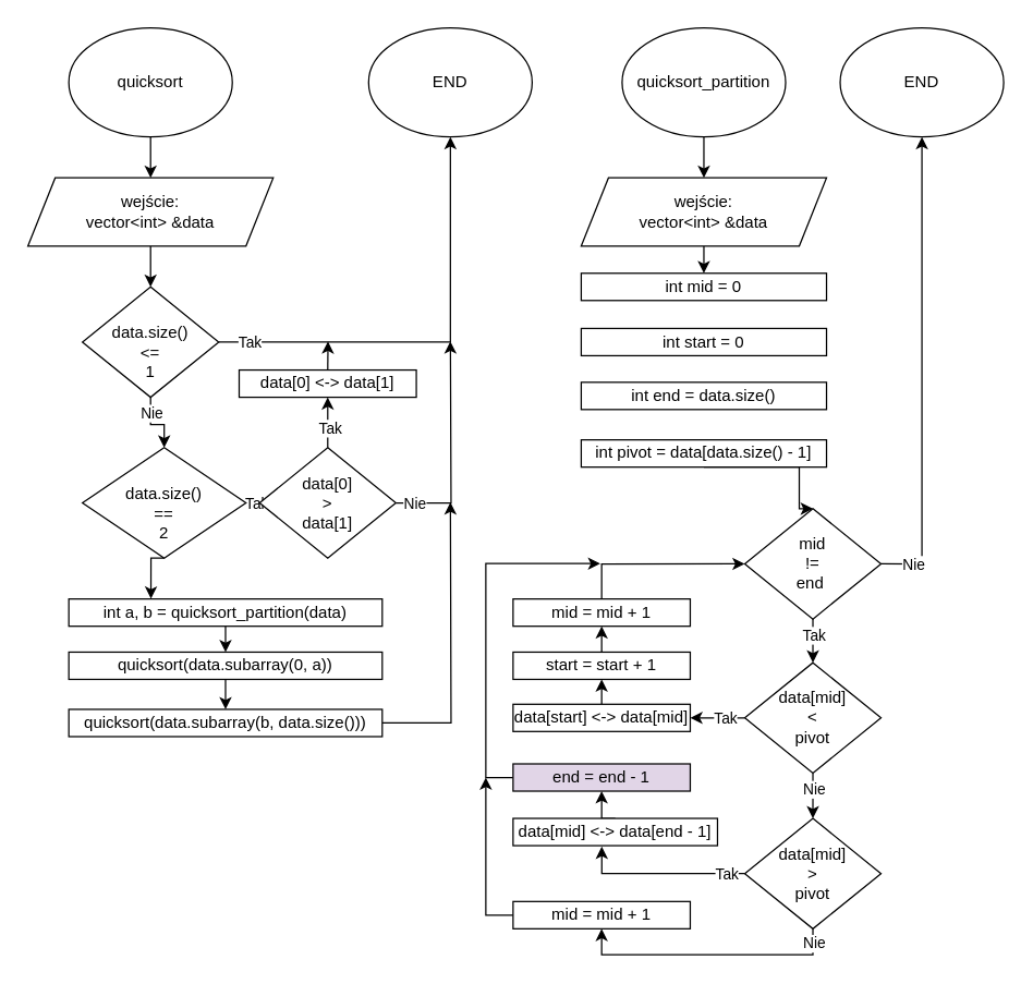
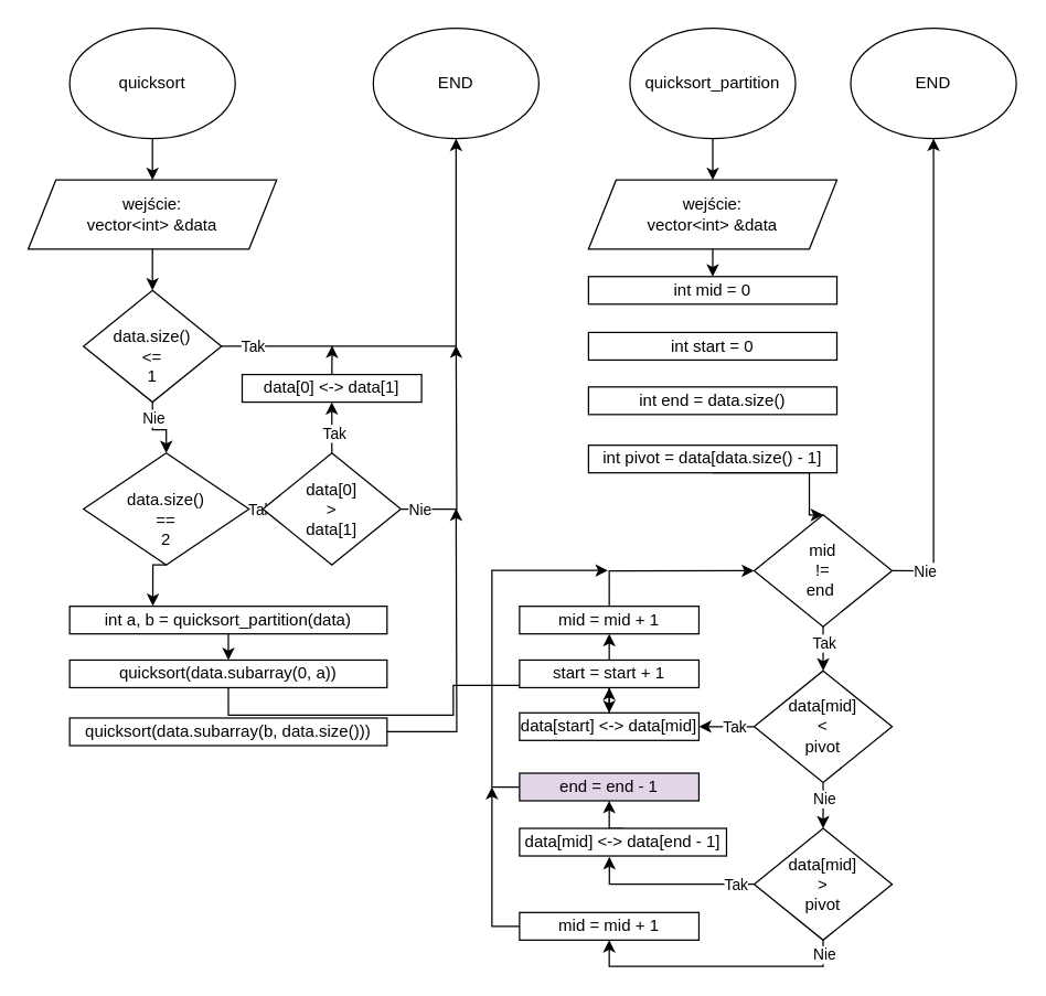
  <mxCell id="0" />
  <mxCell id="1" parent="0" />
  <mxCell id="2" style="edgeStyle=orthogonalEdgeStyle;rounded=0;orthogonalLoop=1;jettySize=auto;html=1;exitX=0.5;exitY=1;exitDx=0;exitDy=0;entryX=0.5;entryY=0;entryDx=0;entryDy=0;" parent="1" source="3" target="6" edge="1"><mxGeometry relative="1" as="geometry" /></mxCell>
  <mxCell id="3" value="quicksort" style="ellipse;whiteSpace=wrap;html=1;" parent="1" vertex="1"><mxGeometry x="50" y="20" width="120" height="80" as="geometry" /></mxCell>
  <mxCell id="4" value="END" style="ellipse;whiteSpace=wrap;html=1;" parent="1" vertex="1"><mxGeometry x="270" y="20" width="120" height="80" as="geometry" /></mxCell>
  <mxCell id="5" style="edgeStyle=orthogonalEdgeStyle;rounded=0;orthogonalLoop=1;jettySize=auto;html=1;exitX=0.5;exitY=1;exitDx=0;exitDy=0;entryX=0.5;entryY=0;entryDx=0;entryDy=0;" parent="1" source="6" target="11" edge="1"><mxGeometry relative="1" as="geometry" /></mxCell>
  <mxCell id="6" value="wejście:&lt;br&gt;vector&amp;lt;int&amp;gt; &amp;amp;data" style="shape=parallelogram;perimeter=parallelogramPerimeter;whiteSpace=wrap;html=1;fixedSize=1;" parent="1" vertex="1"><mxGeometry x="20" y="130" width="180" height="50" as="geometry" /></mxCell>
  <mxCell id="7" style="edgeStyle=orthogonalEdgeStyle;rounded=0;orthogonalLoop=1;jettySize=auto;html=1;exitX=1;exitY=0.5;exitDx=0;exitDy=0;entryX=0.5;entryY=1;entryDx=0;entryDy=0;" parent="1" source="11" target="4" edge="1"><mxGeometry relative="1" as="geometry" /></mxCell>
  <mxCell id="8" value="Tak" style="edgeLabel;html=1;align=center;verticalAlign=middle;resizable=0;points=[];" parent="7" vertex="1" connectable="0"><mxGeometry x="-0.861" y="6" relative="1" as="geometry"><mxPoint y="6" as="offset" /></mxGeometry></mxCell>
  <mxCell id="9" style="edgeStyle=orthogonalEdgeStyle;rounded=0;orthogonalLoop=1;jettySize=auto;html=1;entryX=0.5;entryY=0;entryDx=0;entryDy=0;" parent="1" source="11" target="15" edge="1"><mxGeometry relative="1" as="geometry" /></mxCell>
  <mxCell id="10" value="Nie" style="edgeLabel;html=1;align=center;verticalAlign=middle;resizable=0;points=[];" parent="9" vertex="1" connectable="0"><mxGeometry x="-0.358" y="-1" relative="1" as="geometry"><mxPoint x="1" y="-4" as="offset" /></mxGeometry></mxCell>
  <mxCell id="11" value="&amp;nbsp;&lt;br&gt;data.size()&lt;br&gt;&amp;lt;=&lt;br&gt;1" style="rhombus;whiteSpace=wrap;html=1;" parent="1" vertex="1"><mxGeometry x="60" y="210" width="100" height="81" as="geometry" /></mxCell>
  <mxCell id="12" style="edgeStyle=orthogonalEdgeStyle;rounded=0;orthogonalLoop=1;jettySize=auto;html=1;exitX=1;exitY=0.5;exitDx=0;exitDy=0;entryX=0;entryY=0.5;entryDx=0;entryDy=0;" parent="1" source="15" target="20" edge="1"><mxGeometry relative="1" as="geometry" /></mxCell>
  <mxCell id="13" value="Tak" style="edgeLabel;html=1;align=center;verticalAlign=middle;resizable=0;points=[];" parent="12" vertex="1" connectable="0"><mxGeometry x="-0.647" relative="1" as="geometry"><mxPoint x="5" as="offset" /></mxGeometry></mxCell>
  <mxCell id="14" style="edgeStyle=orthogonalEdgeStyle;rounded=0;orthogonalLoop=1;jettySize=auto;html=1;exitX=0.5;exitY=1;exitDx=0;exitDy=0;entryX=0.262;entryY=-0.01;entryDx=0;entryDy=0;entryPerimeter=0;" parent="1" source="15" target="24" edge="1"><mxGeometry relative="1" as="geometry"><mxPoint x="113" y="409" as="sourcePoint" /><mxPoint x="110.5" y="439" as="targetPoint" /><Array as="points"><mxPoint x="110" y="409" /></Array></mxGeometry></mxCell>
  <mxCell id="15" value="&amp;nbsp;&lt;br&gt;data.size()&lt;br&gt;==&lt;br&gt;2" style="rhombus;whiteSpace=wrap;html=1;" parent="1" vertex="1"><mxGeometry x="60" y="328" width="120" height="81" as="geometry" /></mxCell>
  <mxCell id="16" style="edgeStyle=orthogonalEdgeStyle;rounded=0;orthogonalLoop=1;jettySize=auto;html=1;exitX=1;exitY=0.5;exitDx=0;exitDy=0;" parent="1" source="20" edge="1"><mxGeometry relative="1" as="geometry"><mxPoint x="330" y="250" as="targetPoint" /></mxGeometry></mxCell>
  <mxCell id="17" value="Nie" style="edgeLabel;html=1;align=center;verticalAlign=middle;resizable=0;points=[];" parent="16" vertex="1" connectable="0"><mxGeometry x="-0.931" y="1" relative="1" as="geometry"><mxPoint x="8" y="1" as="offset" /></mxGeometry></mxCell>
  <mxCell id="18" style="edgeStyle=orthogonalEdgeStyle;rounded=0;orthogonalLoop=1;jettySize=auto;html=1;exitX=0.5;exitY=0;exitDx=0;exitDy=0;entryX=0.5;entryY=1;entryDx=0;entryDy=0;" parent="1" source="20" target="22" edge="1"><mxGeometry relative="1" as="geometry" /></mxCell>
  <mxCell id="19" value="Tak" style="edgeLabel;html=1;align=center;verticalAlign=middle;resizable=0;points=[];" parent="18" vertex="1" connectable="0"><mxGeometry x="-0.211" y="-1" relative="1" as="geometry"><mxPoint as="offset" /></mxGeometry></mxCell>
  <mxCell id="20" value="data[0]&lt;br&gt;&amp;gt;&lt;br&gt;data[1]" style="rhombus;whiteSpace=wrap;html=1;" parent="1" vertex="1"><mxGeometry x="190" y="328" width="100" height="81" as="geometry" /></mxCell>
  <mxCell id="21" style="edgeStyle=orthogonalEdgeStyle;rounded=0;orthogonalLoop=1;jettySize=auto;html=1;exitX=0.5;exitY=0;exitDx=0;exitDy=0;" parent="1" source="22" edge="1"><mxGeometry relative="1" as="geometry"><mxPoint x="240.2" y="250" as="targetPoint" /></mxGeometry></mxCell>
  <mxCell id="22" value="data[0] &amp;lt;-&amp;gt; data[1]" style="whiteSpace=wrap;html=1;" parent="1" vertex="1"><mxGeometry x="175" y="271" width="130" height="20" as="geometry" /></mxCell>
  <mxCell id="23" style="edgeStyle=orthogonalEdgeStyle;rounded=0;orthogonalLoop=1;jettySize=auto;html=1;exitX=0.5;exitY=1;exitDx=0;exitDy=0;entryX=0.5;entryY=0;entryDx=0;entryDy=0;" parent="1" source="24" target="26" edge="1"><mxGeometry relative="1" as="geometry" /></mxCell>
  <mxCell id="24" value="int a, b = quicksort_partition(data)" style="whiteSpace=wrap;html=1;" parent="1" vertex="1"><mxGeometry x="50" y="439" width="230" height="20" as="geometry" /></mxCell>
- <mxCell id="25" style="edgeStyle=orthogonalEdgeStyle;rounded=0;orthogonalLoop=1;jettySize=auto;html=1;exitX=0.5;exitY=1;exitDx=0;exitDy=0;entryX=0.5;entryY=0;entryDx=0;entryDy=0;" parent="1" source="26" target="28" edge="1"><mxGeometry relative="1" as="geometry" /></mxCell>
+ <mxCell id="25" style="edgeStyle=orthogonalEdgeStyle;rounded=0;orthogonalLoop=1;jettySize=auto;html=1;exitX=0.5;exitY=1;exitDx=0;exitDy=0;" parent="1" source="26" target="48" edge="1"><mxGeometry relative="1" as="geometry" /></mxCell>
  <mxCell id="26" value="quicksort(data.subarray(0, a))" style="whiteSpace=wrap;html=1;" parent="1" vertex="1"><mxGeometry x="50" y="478" width="230" height="20" as="geometry" /></mxCell>
  <mxCell id="27" style="edgeStyle=orthogonalEdgeStyle;rounded=0;orthogonalLoop=1;jettySize=auto;html=1;exitX=1;exitY=0.5;exitDx=0;exitDy=0;" parent="1" source="28" edge="1"><mxGeometry relative="1" as="geometry"><mxPoint x="330" y="368" as="targetPoint" /><mxPoint x="280" y="528" as="sourcePoint" /></mxGeometry></mxCell>
  <mxCell id="28" value="quicksort(data.subarray(b, data.size()))" style="whiteSpace=wrap;html=1;" parent="1" vertex="1"><mxGeometry x="50" y="520" width="230" height="20" as="geometry" /></mxCell>
  <mxCell id="29" style="edgeStyle=orthogonalEdgeStyle;rounded=0;orthogonalLoop=1;jettySize=auto;html=1;entryX=0.5;entryY=0;entryDx=0;entryDy=0;" parent="1" source="30" target="32" edge="1"><mxGeometry relative="1" as="geometry" /></mxCell>
  <mxCell id="30" value="quicksort_partition" style="ellipse;whiteSpace=wrap;html=1;" parent="1" vertex="1"><mxGeometry x="456" y="20" width="120" height="80" as="geometry" /></mxCell>
  <mxCell id="31" style="edgeStyle=orthogonalEdgeStyle;rounded=0;orthogonalLoop=1;jettySize=auto;html=1;exitX=0.5;exitY=1;exitDx=0;exitDy=0;entryX=0.5;entryY=0;entryDx=0;entryDy=0;" parent="1" source="32" target="33" edge="1"><mxGeometry relative="1" as="geometry" /></mxCell>
  <mxCell id="32" value="wejście:&lt;br&gt;vector&amp;lt;int&amp;gt; &amp;amp;data" style="shape=parallelogram;perimeter=parallelogramPerimeter;whiteSpace=wrap;html=1;fixedSize=1;" parent="1" vertex="1"><mxGeometry x="426" y="130" width="180" height="50" as="geometry" /></mxCell>
  <mxCell id="33" value="int mid = 0" style="whiteSpace=wrap;html=1;" parent="1" vertex="1"><mxGeometry x="426" y="200" width="180" height="20" as="geometry" /></mxCell>
  <mxCell id="34" style="edgeStyle=orthogonalEdgeStyle;rounded=0;orthogonalLoop=1;jettySize=auto;html=1;exitX=0.5;exitY=1;exitDx=0;exitDy=0;entryX=0.5;entryY=0;entryDx=0;entryDy=0;" parent="1" source="35" target="40" edge="1"><mxGeometry relative="1" as="geometry"><Array as="points"><mxPoint x="586" y="342.75" /></Array></mxGeometry></mxCell>
  <mxCell id="35" value="int pivot = data[data.size() - 1]" style="whiteSpace=wrap;html=1;" parent="1" vertex="1"><mxGeometry x="426" y="322.25" width="180" height="20" as="geometry" /></mxCell>
  <mxCell id="36" style="edgeStyle=orthogonalEdgeStyle;rounded=0;orthogonalLoop=1;jettySize=auto;html=1;entryX=0.5;entryY=1;entryDx=0;entryDy=0;exitX=1;exitY=0.5;exitDx=0;exitDy=0;" parent="1" source="40" target="41" edge="1"><mxGeometry relative="1" as="geometry" /></mxCell>
  <mxCell id="37" value="Nie" style="edgeLabel;html=1;align=center;verticalAlign=middle;resizable=0;points=[];" parent="36" vertex="1" connectable="0"><mxGeometry x="-0.924" y="3" relative="1" as="geometry"><mxPoint x="10" y="3" as="offset" /></mxGeometry></mxCell>
  <mxCell id="38" style="edgeStyle=orthogonalEdgeStyle;rounded=0;orthogonalLoop=1;jettySize=auto;html=1;exitX=0.5;exitY=1;exitDx=0;exitDy=0;entryX=0.5;entryY=0;entryDx=0;entryDy=0;" parent="1" source="40" target="46" edge="1"><mxGeometry relative="1" as="geometry" /></mxCell>
  <mxCell id="39" value="Tak" style="edgeLabel;html=1;align=center;verticalAlign=middle;resizable=0;points=[];" parent="38" vertex="1" connectable="0"><mxGeometry x="-0.267" relative="1" as="geometry"><mxPoint as="offset" /></mxGeometry></mxCell>
  <mxCell id="40" value="mid&lt;br&gt;!=&lt;br&gt;end&amp;nbsp;" style="rhombus;whiteSpace=wrap;html=1;" parent="1" vertex="1"><mxGeometry x="546" y="372.75" width="100" height="81" as="geometry" /></mxCell>
  <mxCell id="41" value="END" style="ellipse;whiteSpace=wrap;html=1;" parent="1" vertex="1"><mxGeometry x="616" y="20" width="120" height="80" as="geometry" /></mxCell>
  <mxCell id="42" style="edgeStyle=orthogonalEdgeStyle;rounded=0;orthogonalLoop=1;jettySize=auto;html=1;exitX=0;exitY=0.5;exitDx=0;exitDy=0;entryX=1;entryY=0.5;entryDx=0;entryDy=0;" parent="1" source="46" target="48" edge="1"><mxGeometry relative="1" as="geometry" /></mxCell>
  <mxCell id="43" value="Tak" style="edgeLabel;html=1;align=center;verticalAlign=middle;resizable=0;points=[];" parent="42" vertex="1" connectable="0"><mxGeometry x="-0.302" relative="1" as="geometry"><mxPoint x="-1" as="offset" /></mxGeometry></mxCell>
  <mxCell id="44" style="edgeStyle=orthogonalEdgeStyle;rounded=0;orthogonalLoop=1;jettySize=auto;html=1;exitX=0.5;exitY=1;exitDx=0;exitDy=0;entryX=0.5;entryY=0;entryDx=0;entryDy=0;" parent="1" source="46" target="59" edge="1"><mxGeometry relative="1" as="geometry" /></mxCell>
  <mxCell id="45" value="Nie" style="edgeLabel;html=1;align=center;verticalAlign=middle;resizable=0;points=[];" parent="44" vertex="1" connectable="0"><mxGeometry x="-0.296" relative="1" as="geometry"><mxPoint as="offset" /></mxGeometry></mxCell>
  <mxCell id="46" value="data[mid]&lt;br&gt;&amp;lt;&lt;br&gt;pivot" style="rhombus;whiteSpace=wrap;html=1;" parent="1" vertex="1"><mxGeometry x="546" y="485.75" width="100" height="81" as="geometry" /></mxCell>
  <mxCell id="47" style="edgeStyle=orthogonalEdgeStyle;rounded=0;orthogonalLoop=1;jettySize=auto;html=1;exitX=0.5;exitY=0;exitDx=0;exitDy=0;entryX=0.5;entryY=1;entryDx=0;entryDy=0;" parent="1" source="48" target="52" edge="1"><mxGeometry relative="1" as="geometry" /></mxCell>
  <mxCell id="48" value="data[start] &amp;lt;-&amp;gt; data[mid]" style="whiteSpace=wrap;html=1;" parent="1" vertex="1"><mxGeometry x="376" y="516.25" width="130" height="20" as="geometry" /></mxCell>
  <mxCell id="49" value="int start = 0" style="whiteSpace=wrap;html=1;" parent="1" vertex="1"><mxGeometry x="426" y="240.5" width="180" height="20" as="geometry" /></mxCell>
  <mxCell id="50" value="int end = data.size()" style="whiteSpace=wrap;html=1;" parent="1" vertex="1"><mxGeometry x="426" y="280" width="180" height="20" as="geometry" /></mxCell>
  <mxCell id="51" style="edgeStyle=orthogonalEdgeStyle;rounded=0;orthogonalLoop=1;jettySize=auto;html=1;exitX=0.5;exitY=0;exitDx=0;exitDy=0;entryX=0.5;entryY=1;entryDx=0;entryDy=0;" parent="1" source="52" target="54" edge="1"><mxGeometry relative="1" as="geometry" /></mxCell>
  <mxCell id="52" value="start = start + 1" style="whiteSpace=wrap;html=1;" parent="1" vertex="1"><mxGeometry x="376" y="478" width="130" height="20" as="geometry" /></mxCell>
  <mxCell id="53" style="edgeStyle=orthogonalEdgeStyle;rounded=0;orthogonalLoop=1;jettySize=auto;html=1;exitX=0.5;exitY=0;exitDx=0;exitDy=0;entryX=0;entryY=0.5;entryDx=0;entryDy=0;" parent="1" source="54" target="40" edge="1"><mxGeometry relative="1" as="geometry" /></mxCell>
  <mxCell id="54" value="mid = mid + 1" style="whiteSpace=wrap;html=1;" parent="1" vertex="1"><mxGeometry x="376" y="439" width="130" height="20" as="geometry" /></mxCell>
  <mxCell id="55" style="edgeStyle=orthogonalEdgeStyle;rounded=0;orthogonalLoop=1;jettySize=auto;html=1;entryX=0.5;entryY=1;entryDx=0;entryDy=0;" parent="1" source="59" target="65" edge="1"><mxGeometry relative="1" as="geometry"><mxPoint x="456" y="680" as="targetPoint" /><Array as="points"><mxPoint x="596" y="700" /><mxPoint x="441" y="700" /></Array></mxGeometry></mxCell>
  <mxCell id="56" value="Nie" style="edgeLabel;html=1;align=center;verticalAlign=middle;resizable=0;points=[];" parent="55" vertex="1" connectable="0"><mxGeometry x="-0.817" relative="1" as="geometry"><mxPoint y="-8" as="offset" /></mxGeometry></mxCell>
  <mxCell id="57" style="edgeStyle=orthogonalEdgeStyle;rounded=0;orthogonalLoop=1;jettySize=auto;html=1;exitX=0;exitY=0.5;exitDx=0;exitDy=0;entryX=0.434;entryY=1.033;entryDx=0;entryDy=0;entryPerimeter=0;" parent="1" source="59" target="61" edge="1"><mxGeometry relative="1" as="geometry" /></mxCell>
  <mxCell id="58" value="Tak" style="edgeLabel;html=1;align=center;verticalAlign=middle;resizable=0;points=[];" parent="57" vertex="1" connectable="0"><mxGeometry x="-0.806" y="-2" relative="1" as="geometry"><mxPoint x="-2" y="2" as="offset" /></mxGeometry></mxCell>
  <mxCell id="59" value="data[mid]&lt;br&gt;&amp;gt;&lt;br&gt;pivot" style="rhombus;whiteSpace=wrap;html=1;" parent="1" vertex="1"><mxGeometry x="546" y="600" width="100" height="81" as="geometry" /></mxCell>
  <mxCell id="60" style="edgeStyle=orthogonalEdgeStyle;rounded=0;orthogonalLoop=1;jettySize=auto;html=1;exitX=0.5;exitY=0;exitDx=0;exitDy=0;entryX=0.5;entryY=1;entryDx=0;entryDy=0;" parent="1" source="61" target="63" edge="1"><mxGeometry relative="1" as="geometry" /></mxCell>
  <mxCell id="61" value="data[mid] &amp;lt;-&amp;gt; data[end - 1]" style="whiteSpace=wrap;html=1;" parent="1" vertex="1"><mxGeometry x="376" y="600" width="150" height="20" as="geometry" /></mxCell>
  <mxCell id="62" style="edgeStyle=orthogonalEdgeStyle;rounded=0;orthogonalLoop=1;jettySize=auto;html=1;exitX=0;exitY=0.5;exitDx=0;exitDy=0;" parent="1" source="63" edge="1"><mxGeometry relative="1" as="geometry"><mxPoint x="440" y="413" as="targetPoint" /><mxPoint x="356" y="600" as="sourcePoint" /><Array as="points"><mxPoint x="356" y="570" /><mxPoint x="356" y="413" /></Array></mxGeometry></mxCell>
  <mxCell id="63" value="end = end - 1" style="whiteSpace=wrap;html=1;fillColor=#e1d5e7;" parent="1" vertex="1"><mxGeometry x="376" y="560" width="130" height="20" as="geometry" /></mxCell>
  <mxCell id="64" style="edgeStyle=orthogonalEdgeStyle;rounded=0;orthogonalLoop=1;jettySize=auto;html=1;exitX=0;exitY=0.5;exitDx=0;exitDy=0;" parent="1" source="65" edge="1"><mxGeometry relative="1" as="geometry"><mxPoint x="356" y="570" as="targetPoint" /></mxGeometry></mxCell>
  <mxCell id="65" value="mid = mid + 1" style="whiteSpace=wrap;html=1;" parent="1" vertex="1"><mxGeometry x="376" y="661" width="130" height="20" as="geometry" /></mxCell>
